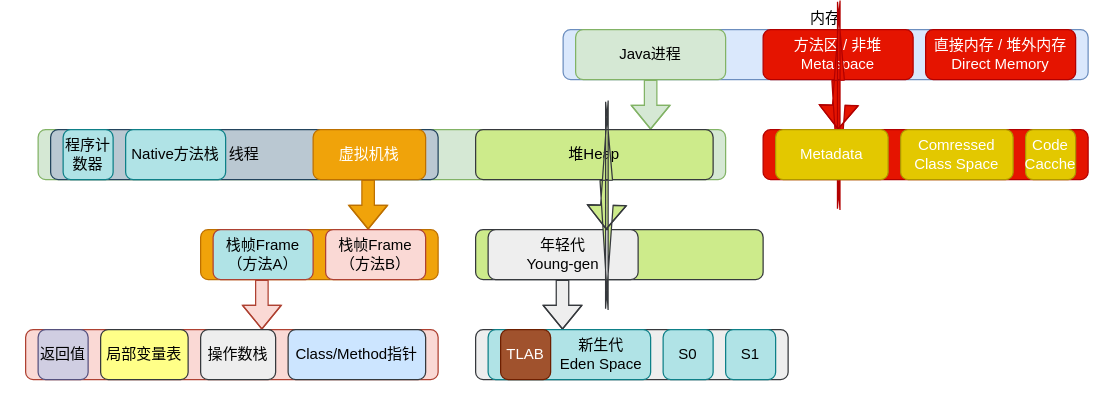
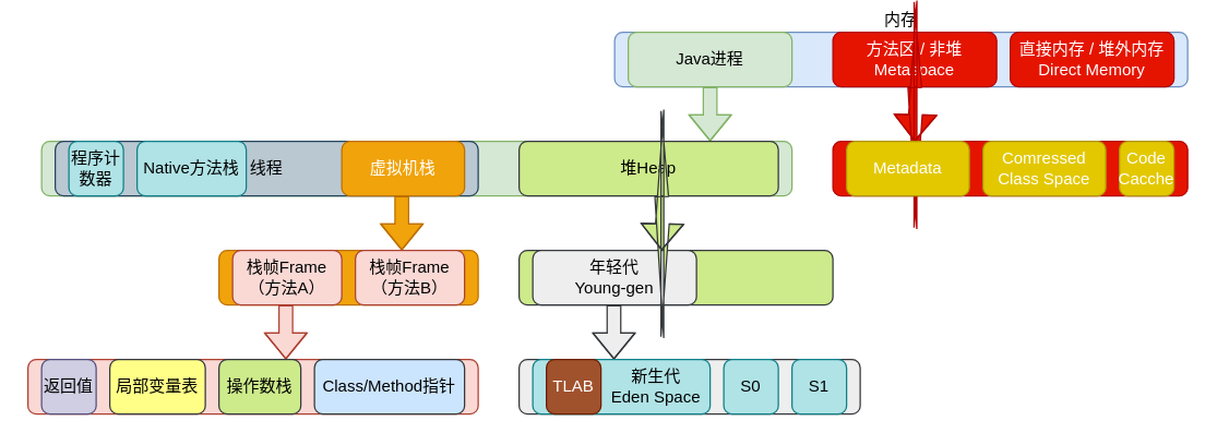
  <mxCell id="0" />
  <mxCell id="1" parent="0" />
  <mxCell id="2" value="" style="rounded=1;whiteSpace=wrap;html=1;labelPosition=center;verticalLabelPosition=top;align=center;verticalAlign=bottom;fillColor=#d5e8d4;strokeColor=#82b366;" parent="1" vertex="1"><mxGeometry x="30" y="100" width="550" height="40" as="geometry" /></mxCell>
  <mxCell id="3" value="线程" style="rounded=1;whiteSpace=wrap;html=1;fillColor=#BAC8D2;strokeColor=#23445d;" parent="1" vertex="1"><mxGeometry x="40" y="100" width="310" height="40" as="geometry" /></mxCell>
  <mxCell id="4" value="内存" style="rounded=1;whiteSpace=wrap;html=1;labelPosition=center;verticalLabelPosition=top;align=center;verticalAlign=bottom;fillColor=#dae8fc;strokeColor=#6c8ebf;" parent="1" vertex="1"><mxGeometry x="450" y="20" width="420" height="40" as="geometry" /></mxCell>
  <mxCell id="5" style="edgeStyle=orthogonalEdgeStyle;rounded=0;orthogonalLoop=1;jettySize=auto;html=1;shape=flexArrow;fillColor=#d5e8d4;strokeColor=#82b366;" parent="1" source="6" edge="1"><mxGeometry relative="1" as="geometry"><mxPoint x="520" y="100" as="targetPoint" /></mxGeometry></mxCell>
  <mxCell id="6" value="Java进程" style="rounded=1;whiteSpace=wrap;html=1;fillColor=#d5e8d4;strokeColor=#82b366;" parent="1" vertex="1"><mxGeometry x="460" y="20" width="120" height="40" as="geometry" /></mxCell>
  <mxCell id="7" style="edgeStyle=orthogonalEdgeStyle;shape=flexArrow;rounded=0;orthogonalLoop=1;jettySize=auto;html=1;fillColor=#f0a30a;strokeColor=#BD7000;entryX=0.5;entryY=0;entryDx=0;entryDy=0;" parent="1" edge="1"><mxGeometry relative="1" as="geometry"><mxPoint x="294" y="180" as="targetPoint" /><mxPoint x="294" y="140" as="sourcePoint" /><Array as="points"><mxPoint x="294" y="150" /><mxPoint x="294" y="150" /></Array></mxGeometry></mxCell>
  <mxCell id="8" value="虚拟机栈" style="rounded=1;whiteSpace=wrap;html=1;fillColor=#f0a30a;strokeColor=#BD7000;fontColor=#ffffff;" parent="1" vertex="1"><mxGeometry x="250" y="100" width="90" height="40" as="geometry" /></mxCell>
  <mxCell id="9" value="" style="rounded=1;whiteSpace=wrap;html=1;fillColor=#f0a30a;strokeColor=#BD7000;fontColor=#ffffff;" parent="1" vertex="1"><mxGeometry x="160" y="180" width="190" height="40" as="geometry" /></mxCell>
- <mxCell id="10" value="栈帧Frame&lt;br&gt;（方法A）" style="rounded=1;whiteSpace=wrap;html=1;fillColor=#b0e3e6;strokeColor=#ae4132;" parent="1" vertex="1"><mxGeometry x="170" y="180" width="80" height="40" as="geometry" /></mxCell>
+ <mxCell id="10" value="栈帧Frame&lt;br&gt;（方法A）" style="rounded=1;whiteSpace=wrap;html=1;fillColor=#fad9d5;strokeColor=#ae4132;" parent="1" vertex="1"><mxGeometry x="170" y="180" width="80" height="40" as="geometry" /></mxCell>
  <mxCell id="11" value="栈帧Frame&lt;br&gt;（方法B）" style="rounded=1;whiteSpace=wrap;html=1;fillColor=#fad9d5;strokeColor=#ae4132;" parent="1" vertex="1"><mxGeometry x="260" y="180" width="80" height="40" as="geometry" /></mxCell>
  <mxCell id="12" value="Native方法栈" style="rounded=1;whiteSpace=wrap;html=1;fillColor=#b0e3e6;strokeColor=#0e8088;" parent="1" vertex="1"><mxGeometry x="100" y="100" width="80" height="40" as="geometry" /></mxCell>
  <mxCell id="13" value="程序计数器" style="rounded=1;whiteSpace=wrap;html=1;fillColor=#b0e3e6;strokeColor=#0e8088;" parent="1" vertex="1"><mxGeometry x="50" y="100" width="40" height="40" as="geometry" /></mxCell>
  <mxCell id="14" value="" style="rounded=1;whiteSpace=wrap;html=1;fillColor=#fad9d5;strokeColor=#ae4132;" parent="1" vertex="1"><mxGeometry x="20" y="260" width="330" height="40" as="geometry" /></mxCell>
  <mxCell id="15" style="edgeStyle=orthogonalEdgeStyle;shape=flexArrow;rounded=0;orthogonalLoop=1;jettySize=auto;html=1;fillColor=#fad9d5;strokeColor=#ae4132;entryX=0.5;entryY=0;entryDx=0;entryDy=0;" parent="1" edge="1"><mxGeometry relative="1" as="geometry"><mxPoint x="209" y="260" as="targetPoint" /><mxPoint x="209" y="220" as="sourcePoint" /><Array as="points"><mxPoint x="209" y="230" /><mxPoint x="209" y="230" /></Array></mxGeometry></mxCell>
  <mxCell id="16" value="返回值" style="rounded=1;whiteSpace=wrap;html=1;fillColor=#d0cee2;strokeColor=#56517e;" parent="1" vertex="1"><mxGeometry x="30" y="260" width="40" height="40" as="geometry" /></mxCell>
  <mxCell id="17" value="局部变量表" style="rounded=1;whiteSpace=wrap;html=1;fillColor=#ffff88;strokeColor=#36393d;" parent="1" vertex="1"><mxGeometry x="80" y="260" width="70" height="40" as="geometry" /></mxCell>
- <mxCell id="18" value="操作数栈" style="rounded=1;whiteSpace=wrap;html=1;fillColor=#eeeeee;strokeColor=#36393d;" parent="1" vertex="1"><mxGeometry x="160" y="260" width="60" height="40" as="geometry" /></mxCell>
+ <mxCell id="18" value="操作数栈" style="rounded=1;whiteSpace=wrap;html=1;fillColor=#cdeb8b;strokeColor=#36393d;" parent="1" vertex="1"><mxGeometry x="160" y="260" width="60" height="40" as="geometry" /></mxCell>
  <mxCell id="19" value="Class/Method指针" style="rounded=1;whiteSpace=wrap;html=1;fillColor=#cce5ff;strokeColor=#36393d;" parent="1" vertex="1"><mxGeometry x="230" y="260" width="110" height="40" as="geometry" /></mxCell>
  <mxCell id="20" value="堆Heap" style="rounded=1;whiteSpace=wrap;html=1;fillColor=#cdeb8b;strokeColor=#36393d;" parent="1" vertex="1"><mxGeometry x="380" y="100" width="190" height="40" as="geometry" /></mxCell>
  <mxCell id="21" value="" style="rounded=1;whiteSpace=wrap;html=1;fillColor=#cdeb8b;strokeColor=#36393d;" parent="1" vertex="1"><mxGeometry x="380" y="180" width="230" height="40" as="geometry" /></mxCell>
  <mxCell id="22" value="年轻代&lt;br&gt;Young-gen" style="rounded=1;whiteSpace=wrap;html=1;fillColor=#eeeeee;strokeColor=#36393d;" parent="1" vertex="1"><mxGeometry x="390" y="180" width="120" height="40" as="geometry" /></mxCell>
  <mxCell id="23" style="edgeStyle=orthogonalEdgeStyle;shape=flexArrow;rounded=0;orthogonalLoop=1;jettySize=auto;html=1;fillColor=#cdeb8b;strokeColor=#36393d;" parent="1" edge="1"><mxGeometry relative="1" as="geometry"><mxPoint x="484.5" y="140" as="sourcePoint" /><mxPoint x="484.5" y="180" as="targetPoint" /></mxGeometry></mxCell>
  <mxCell id="24" value="" style="rounded=1;whiteSpace=wrap;html=1;fillColor=#eeeeee;strokeColor=#36393d;" parent="1" vertex="1"><mxGeometry x="380" y="260" width="250" height="40" as="geometry" /></mxCell>
  <mxCell id="25" style="edgeStyle=orthogonalEdgeStyle;shape=flexArrow;rounded=0;orthogonalLoop=1;jettySize=auto;html=1;fillColor=#eeeeee;strokeColor=#36393d;entryX=0.5;entryY=0;entryDx=0;entryDy=0;" parent="1" edge="1"><mxGeometry relative="1" as="geometry"><mxPoint x="449.5" y="260" as="targetPoint" /><mxPoint x="449.5" y="220" as="sourcePoint" /><Array as="points"><mxPoint x="449.5" y="230" /><mxPoint x="449.5" y="230" /></Array></mxGeometry></mxCell>
  <mxCell id="26" value="" style="rounded=1;whiteSpace=wrap;html=1;fillColor=#b0e3e6;strokeColor=#0e8088;labelPosition=center;verticalLabelPosition=middle;align=center;verticalAlign=middle;" parent="1" vertex="1"><mxGeometry x="390" y="260" width="130" height="40" as="geometry" /></mxCell>
  <mxCell id="27" value="S0" style="rounded=1;whiteSpace=wrap;html=1;fillColor=#b0e3e6;strokeColor=#0e8088;" parent="1" vertex="1"><mxGeometry x="530" y="260" width="40" height="40" as="geometry" /></mxCell>
  <mxCell id="28" value="S1" style="rounded=1;whiteSpace=wrap;html=1;fillColor=#b0e3e6;strokeColor=#0e8088;" parent="1" vertex="1"><mxGeometry x="580" y="260" width="40" height="40" as="geometry" /></mxCell>
  <mxCell id="29" value="方法区 / 非堆&lt;br&gt;Metaspace" style="rounded=1;whiteSpace=wrap;html=1;fillColor=#e51400;strokeColor=#B20000;fontColor=#ffffff;" parent="1" vertex="1"><mxGeometry x="610" y="20" width="120" height="40" as="geometry" /></mxCell>
  <mxCell id="30" value="" style="rounded=1;whiteSpace=wrap;html=1;fillColor=#e51400;strokeColor=#B20000;fontColor=#ffffff;" parent="1" vertex="1"><mxGeometry x="610" y="100" width="260" height="40" as="geometry" /></mxCell>
  <mxCell id="31" value="Comressed&lt;br&gt;Class Space" style="rounded=1;whiteSpace=wrap;html=1;fillColor=#e3c800;strokeColor=#B09500;fontColor=#ffffff;" parent="1" vertex="1"><mxGeometry x="720" y="100" width="90" height="40" as="geometry" /></mxCell>
  <mxCell id="32" value="Code&lt;br&gt;Cacche" style="rounded=1;whiteSpace=wrap;html=1;fillColor=#e3c800;strokeColor=#B09500;fontColor=#ffffff;" parent="1" vertex="1"><mxGeometry x="820" y="100" width="40" height="40" as="geometry" /></mxCell>
  <mxCell id="33" style="edgeStyle=orthogonalEdgeStyle;shape=flexArrow;rounded=0;orthogonalLoop=1;jettySize=auto;html=1;fillColor=#e51400;strokeColor=#B20000;" parent="1" edge="1"><mxGeometry relative="1" as="geometry"><mxPoint x="670" y="60" as="sourcePoint" /><mxPoint x="670" y="100" as="targetPoint" /></mxGeometry></mxCell>
  <mxCell id="34" value="TLAB" style="rounded=1;whiteSpace=wrap;html=1;fillColor=#a0522d;strokeColor=#6D1F00;fontColor=#ffffff;" vertex="1" parent="1"><mxGeometry x="400" y="260" width="40" height="40" as="geometry" /></mxCell>
  <mxCell id="35" value="直接内存 / 堆外内存&lt;br&gt;Direct Memory" style="rounded=1;whiteSpace=wrap;html=1;fillColor=#e51400;strokeColor=#B20000;fontColor=#ffffff;" vertex="1" parent="1"><mxGeometry x="740" y="20" width="120" height="40" as="geometry" /></mxCell>
  <mxCell id="36" value="新生代&lt;br&gt;Eden Space" style="text;html=1;align=center;verticalAlign=middle;resizable=0;points=[];;autosize=1;" vertex="1" parent="1"><mxGeometry x="440" y="265" width="80" height="30" as="geometry" /></mxCell>
  <mxCell id="37" value="Metadata" style="rounded=1;whiteSpace=wrap;html=1;fillColor=#e3c800;strokeColor=#B09500;fontColor=#ffffff;" vertex="1" parent="1"><mxGeometry x="620" y="100" width="90" height="40" as="geometry" /></mxCell>
